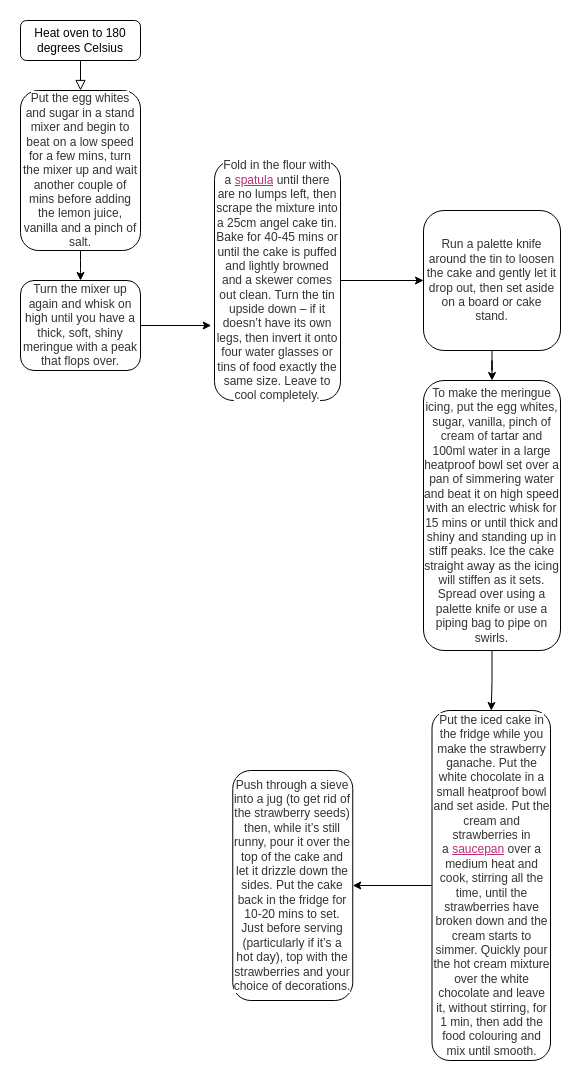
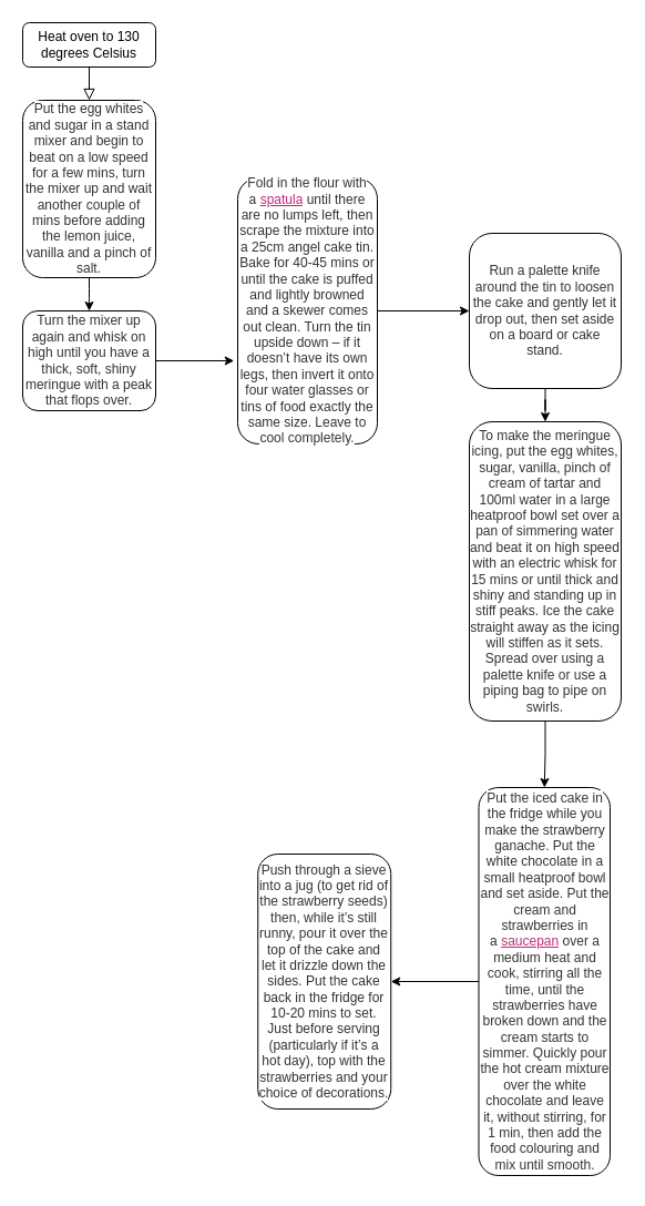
  <mxCell id="0" />
  <mxCell id="1" parent="0" />
  <mxCell id="2" value="" style="rounded=0;html=1;jettySize=auto;orthogonalLoop=1;fontSize=11;endArrow=block;endFill=0;endSize=8;strokeWidth=1;shadow=0;labelBackgroundColor=none;edgeStyle=orthogonalEdgeStyle;entryX=0.5;entryY=0;entryDx=0;entryDy=0;" parent="1" source="3" target="4" edge="1"><mxGeometry relative="1" as="geometry"><mxPoint x="-30" y="220" as="targetPoint" /><Array as="points" /></mxGeometry></mxCell>
- <mxCell id="3" value="Heat oven to 180 degrees Celsius" style="rounded=1;whiteSpace=wrap;html=1;fontSize=12;glass=0;strokeWidth=1;shadow=0;" parent="1" vertex="1"><mxGeometry x="20" y="20" width="120" height="40" as="geometry" /></mxCell>
+ <mxCell id="3" value="Heat oven to 130 degrees Celsius" style="rounded=1;whiteSpace=wrap;html=1;fontSize=12;glass=0;strokeWidth=1;shadow=0;" parent="1" vertex="1"><mxGeometry x="20" y="20" width="120" height="40" as="geometry" /></mxCell>
  <mxCell id="4" value="&#10;&#10;&lt;span style=&quot;color: rgb(51, 51, 51); font-size: 12px; font-style: normal; font-weight: 400; letter-spacing: normal; text-align: left; text-indent: 0px; text-transform: none; word-spacing: 0px; background-color: rgb(255, 255, 255); display: inline; float: none;&quot;&gt;Put the egg whites and sugar in a stand mixer and begin to beat on a low speed for a few mins, turn the mixer up and wait another couple of mins before adding the lemon juice, vanilla and a pinch of salt.&lt;/span&gt;&#10;&#10;" style="rounded=1;whiteSpace=wrap;html=1;fontSize=12;" vertex="1" parent="1"><mxGeometry x="20" y="90" width="120" height="160" as="geometry" /></mxCell>
  <mxCell id="5" value="&#10;&#10;&lt;span style=&quot;color: rgb(51, 51, 51); font-size: 12px; font-style: normal; font-weight: 400; letter-spacing: normal; text-align: left; text-indent: 0px; text-transform: none; word-spacing: 0px; background-color: rgb(255, 255, 255); display: inline; float: none;&quot;&gt;Turn the mixer up again and whisk on high until you have a thick, soft, shiny meringue with a peak that flops over.&lt;/span&gt;&#10;&#10;" style="rounded=1;whiteSpace=wrap;html=1;fontSize=12;" vertex="1" parent="1"><mxGeometry x="20" y="280" width="120" height="90" as="geometry" /></mxCell>
  <mxCell id="6" value="" style="endArrow=classic;html=1;fontSize=12;exitX=0.5;exitY=1;exitDx=0;exitDy=0;entryX=0.5;entryY=0;entryDx=0;entryDy=0;" edge="1" parent="1" source="4" target="5"><mxGeometry width="50" height="50" relative="1" as="geometry"><mxPoint x="80" y="300" as="sourcePoint" /><mxPoint x="130" y="250" as="targetPoint" /><Array as="points"><mxPoint x="80" y="270" /></Array></mxGeometry></mxCell>
  <mxCell id="7" value="" style="endArrow=classic;html=1;fontSize=12;" edge="1" parent="1" source="5"><mxGeometry width="50" height="50" relative="1" as="geometry"><mxPoint x="140" y="375" as="sourcePoint" /><mxPoint x="210.711" y="325" as="targetPoint" /></mxGeometry></mxCell>
  <mxCell id="8" value="" style="edgeStyle=orthogonalEdgeStyle;rounded=0;orthogonalLoop=1;jettySize=auto;html=1;fontSize=12;" edge="1" parent="1" source="9" target="11"><mxGeometry relative="1" as="geometry" /></mxCell>
  <mxCell id="9" value="&#10;&#10;&lt;span style=&quot;color: rgb(51, 51, 51); font-size: 12px; font-style: normal; font-weight: 400; letter-spacing: normal; text-align: left; text-indent: 0px; text-transform: none; word-spacing: 0px; background-color: rgb(255, 255, 255); display: inline; float: none;&quot;&gt;Fold in the flour with a&lt;span style=&quot;font-size: 12px;&quot;&gt;&amp;nbsp;&lt;/span&gt;&lt;/span&gt;&lt;a href=&quot;https://www.bbcgoodfood.com/content/test-best-spatulas&quot; style=&quot;box-sizing: inherit; background-color: rgb(255, 255, 255); color: rgb(190, 42, 119); text-decoration: underline; font-weight: 400; cursor: pointer; transition: all 0.1s linear 0s; font-size: 12px; font-style: normal; letter-spacing: normal; text-align: left; text-indent: 0px; text-transform: none; word-spacing: 0px;&quot;&gt;spatula&lt;/a&gt;&lt;span style=&quot;color: rgb(51, 51, 51); font-size: 12px; font-style: normal; font-weight: 400; letter-spacing: normal; text-align: left; text-indent: 0px; text-transform: none; word-spacing: 0px; background-color: rgb(255, 255, 255); display: inline; float: none;&quot;&gt;&lt;span style=&quot;font-size: 12px;&quot;&gt;&amp;nbsp;&lt;/span&gt;until there are no lumps left, then scrape the mixture into a 25cm angel cake tin. Bake for 40-45 mins or until the cake is puffed and lightly browned and a skewer comes out clean. Turn the tin upside down – if it doesn’t have its own legs, then invert it onto four water glasses or tins of food exactly the same size. Leave to cool completely.&lt;/span&gt;&#10;&#10;" style="rounded=1;whiteSpace=wrap;html=1;fontSize=12;" vertex="1" parent="1"><mxGeometry x="214" y="160" width="126" height="240" as="geometry" /></mxCell>
  <mxCell id="10" value="" style="edgeStyle=orthogonalEdgeStyle;rounded=0;orthogonalLoop=1;jettySize=auto;html=1;fontSize=12;" edge="1" parent="1" source="11" target="13"><mxGeometry relative="1" as="geometry" /></mxCell>
  <mxCell id="11" value="&#10;&#10;&lt;span style=&quot;color: rgb(51, 51, 51); font-size: 12px; font-style: normal; font-weight: 400; letter-spacing: normal; text-align: left; text-indent: 0px; text-transform: none; word-spacing: 0px; background-color: rgb(255, 255, 255); display: inline; float: none;&quot;&gt;Run a palette knife around the tin to loosen the cake and gently let it drop out, then set aside on a board or cake stand.&lt;/span&gt;&#10;&#10;" style="whiteSpace=wrap;html=1;rounded=1;fontSize=12;" vertex="1" parent="1"><mxGeometry x="423" y="210" width="137" height="140" as="geometry" /></mxCell>
  <mxCell id="12" value="" style="edgeStyle=orthogonalEdgeStyle;rounded=0;orthogonalLoop=1;jettySize=auto;html=1;fontSize=12;" edge="1" parent="1" source="13" target="15"><mxGeometry relative="1" as="geometry" /></mxCell>
  <mxCell id="13" value="&lt;span style=&quot;color: rgb(51 , 51 , 51) ; font-family: , &amp;#34;helvetica neue&amp;#34; , &amp;#34;helvetica&amp;#34; , &amp;#34;arial&amp;#34; , sans-serif ; text-align: left ; background-color: rgb(255 , 255 , 255)&quot;&gt;To make the meringue icing, put the egg whites, sugar, vanilla, pinch of cream of tartar and 100ml water in a large heatproof bowl set over a pan of simmering water and beat it on high speed with an electric whisk for 15 mins or until thick and shiny and standing up in stiff peaks. Ice the cake straight away as the icing will stiffen as it sets. Spread over using a palette knife or use a piping bag to pipe on swirls.&lt;/span&gt;" style="whiteSpace=wrap;html=1;rounded=1;fontSize=12;" vertex="1" parent="1"><mxGeometry x="423" y="380" width="137" height="270" as="geometry" /></mxCell>
  <mxCell id="14" value="" style="edgeStyle=orthogonalEdgeStyle;rounded=0;orthogonalLoop=1;jettySize=auto;html=1;fontSize=12;" edge="1" parent="1" source="15" target="16"><mxGeometry relative="1" as="geometry" /></mxCell>
  <mxCell id="15" value="&#10;&#10;&lt;span style=&quot;color: rgb(51, 51, 51); font-size: 12px; font-style: normal; font-weight: 400; letter-spacing: normal; text-align: left; text-indent: 0px; text-transform: none; word-spacing: 0px; background-color: rgb(255, 255, 255); display: inline; float: none;&quot;&gt;Put the iced cake in the fridge while you make the strawberry ganache. Put the white chocolate in a small heatproof bowl and set aside. Put the cream and strawberries in a&lt;span style=&quot;font-size: 12px;&quot;&gt;&amp;nbsp;&lt;/span&gt;&lt;/span&gt;&lt;a href=&quot;https://www.bbcgoodfood.com/content/five-best-saucepans&quot; style=&quot;box-sizing: inherit; background-color: rgb(255, 255, 255); color: rgb(190, 42, 119); text-decoration: underline; font-weight: 400; cursor: pointer; transition: all 0.1s linear 0s; font-size: 12px; font-style: normal; letter-spacing: normal; text-align: left; text-indent: 0px; text-transform: none; word-spacing: 0px;&quot;&gt;saucepan&lt;/a&gt;&lt;span style=&quot;color: rgb(51, 51, 51); font-size: 12px; font-style: normal; font-weight: 400; letter-spacing: normal; text-align: left; text-indent: 0px; text-transform: none; word-spacing: 0px; background-color: rgb(255, 255, 255); display: inline; float: none;&quot;&gt;&lt;span style=&quot;font-size: 12px;&quot;&gt;&amp;nbsp;&lt;/span&gt;over a medium heat and cook, stirring all the time, until the strawberries have broken down and the cream starts to simmer. Quickly pour the hot cream mixture over the white chocolate and leave it, without stirring, for 1 min, then add the food colouring and mix until smooth.&lt;/span&gt;&#10;&#10;" style="whiteSpace=wrap;html=1;rounded=1;fontSize=12;" vertex="1" parent="1"><mxGeometry x="431.5" y="710" width="118.5" height="350" as="geometry" /></mxCell>
  <mxCell id="16" value="&#10;&#10;&lt;span style=&quot;color: rgb(51, 51, 51); font-size: 12px; font-style: normal; font-weight: 400; letter-spacing: normal; text-align: left; text-indent: 0px; text-transform: none; word-spacing: 0px; background-color: rgb(255, 255, 255); display: inline; float: none;&quot;&gt;Push through a sieve into a jug (to get rid of the strawberry seeds) then, while it’s still runny, pour it over the top of the cake and let it drizzle down the sides. Put the cake back in the fridge for 10-20 mins to set. Just before serving (particularly if it’s a hot day), top with the strawberries and your choice of decorations.&lt;/span&gt;&#10;&#10;" style="whiteSpace=wrap;html=1;rounded=1;fontSize=12;" vertex="1" parent="1"><mxGeometry x="232.25" y="770" width="120" height="230" as="geometry" /></mxCell>
